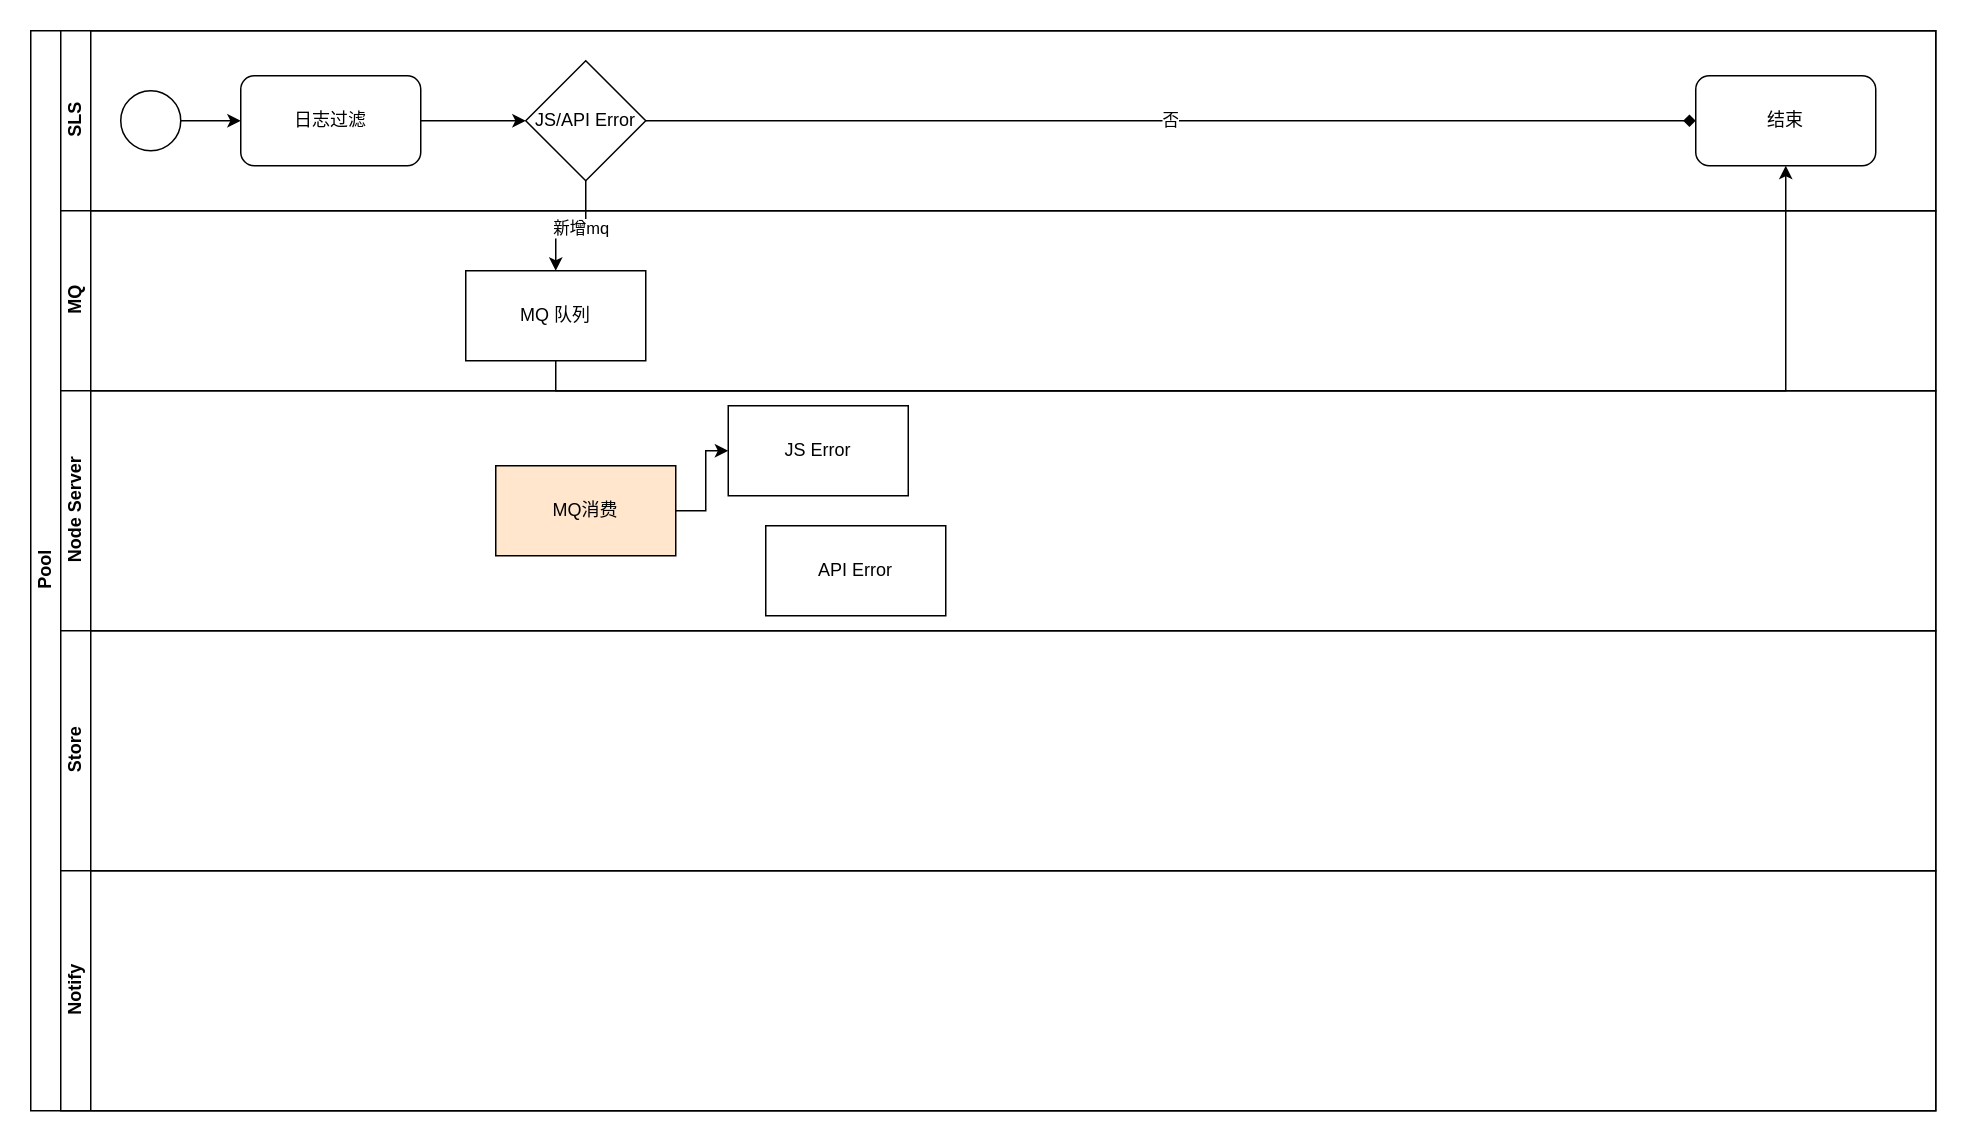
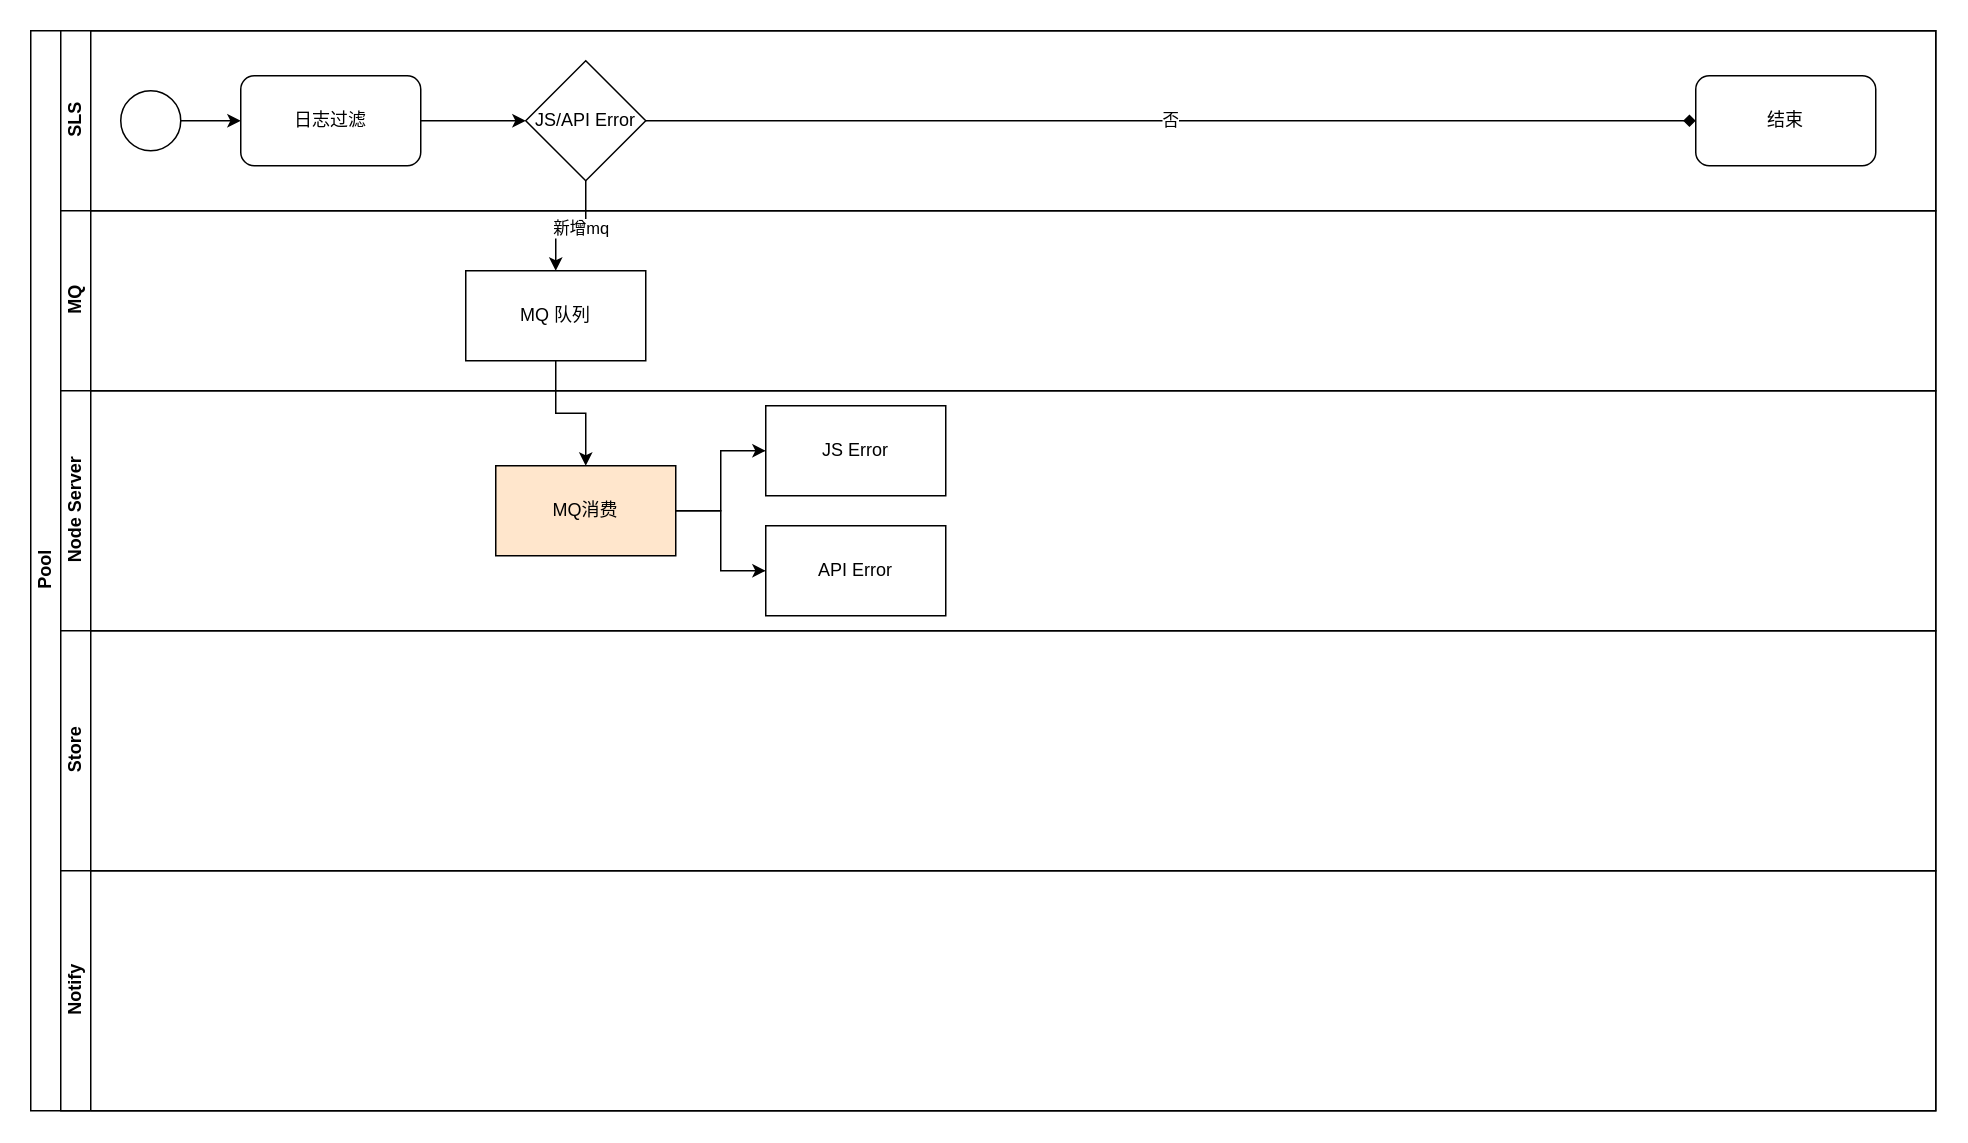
  <mxCell id="0" />
  <mxCell id="1" parent="0" />
  <mxCell id="2" value="Pool" style="swimlane;html=1;childLayout=stackLayout;resizeParent=1;resizeParentMax=0;horizontal=0;startSize=20;horizontalStack=0;" parent="1" vertex="1"><mxGeometry x="20" y="20" width="1270" height="720" as="geometry" /></mxCell>
  <mxCell id="3" style="edgeStyle=orthogonalEdgeStyle;rounded=0;orthogonalLoop=1;jettySize=auto;html=1;endArrow=classic;endFill=1;" parent="2" edge="1"><mxGeometry relative="1" as="geometry"><mxPoint x="300" y="200" as="sourcePoint" /></mxGeometry></mxCell>
  <mxCell id="4" value="SLS" style="swimlane;html=1;startSize=20;horizontal=0;" parent="2" vertex="1"><mxGeometry x="20" width="1250" height="120" as="geometry" /></mxCell>
  <mxCell id="5" value="" style="edgeStyle=orthogonalEdgeStyle;rounded=0;orthogonalLoop=1;jettySize=auto;html=1;" parent="4" source="6" edge="1"><mxGeometry relative="1" as="geometry"><mxPoint x="120" y="60" as="targetPoint" /></mxGeometry></mxCell>
  <mxCell id="6" value="" style="ellipse;whiteSpace=wrap;html=1;" parent="4" vertex="1"><mxGeometry x="40" y="40" width="40" height="40" as="geometry" /></mxCell>
  <mxCell id="7" value="" style="edgeStyle=orthogonalEdgeStyle;rounded=0;orthogonalLoop=1;jettySize=auto;html=1;endArrow=classic;endFill=1;" parent="4" edge="1"><mxGeometry relative="1" as="geometry"><mxPoint x="320" y="60" as="sourcePoint" /></mxGeometry></mxCell>
  <mxCell id="8" style="edgeStyle=orthogonalEdgeStyle;rounded=0;orthogonalLoop=1;jettySize=auto;html=1;exitX=1;exitY=0.5;exitDx=0;exitDy=0;entryX=0;entryY=0.5;entryDx=0;entryDy=0;" edge="1" parent="4" source="9" target="11"><mxGeometry relative="1" as="geometry" /></mxCell>
  <mxCell id="9" value="日志过滤" style="whiteSpace=wrap;html=1;rounded=1;" vertex="1" parent="4"><mxGeometry x="120" y="30" width="120" height="60" as="geometry" /></mxCell>
  <mxCell id="10" value="否" style="edgeStyle=orthogonalEdgeStyle;rounded=0;orthogonalLoop=1;jettySize=auto;html=1;exitX=1;exitY=0.5;exitDx=0;exitDy=0;endArrow=diamond;" edge="1" parent="4" source="11" target="12"><mxGeometry relative="1" as="geometry" /></mxCell>
  <mxCell id="11" value="JS/API Error" style="rhombus;whiteSpace=wrap;html=1;" vertex="1" parent="4"><mxGeometry x="310" y="20" width="80" height="80" as="geometry" /></mxCell>
  <mxCell id="12" value="结束" style="rounded=1;whiteSpace=wrap;html=1;" vertex="1" parent="4"><mxGeometry x="1090" y="30" width="120" height="60" as="geometry" /></mxCell>
  <mxCell id="13" value="MQ" style="swimlane;html=1;startSize=20;horizontal=0;" parent="2" vertex="1"><mxGeometry x="20" y="120" width="1250" height="120" as="geometry" /></mxCell>
  <mxCell id="14" value="" style="edgeStyle=orthogonalEdgeStyle;rounded=0;orthogonalLoop=1;jettySize=auto;html=1;endArrow=classic;endFill=1;" parent="13" edge="1"><mxGeometry relative="1" as="geometry"><mxPoint x="260" y="60" as="targetPoint" /></mxGeometry></mxCell>
  <mxCell id="15" value="MQ 队列" style="rounded=0;whiteSpace=wrap;html=1;" vertex="1" parent="13"><mxGeometry x="270" y="40" width="120" height="60" as="geometry" /></mxCell>
  <mxCell id="16" value="Node Server" style="swimlane;html=1;startSize=20;horizontal=0;" vertex="1" parent="2"><mxGeometry x="20" y="240" width="1250" height="160" as="geometry" /></mxCell>
  <mxCell id="17" style="edgeStyle=orthogonalEdgeStyle;rounded=0;orthogonalLoop=1;jettySize=auto;html=1;exitX=1;exitY=0.5;exitDx=0;exitDy=0;entryX=0;entryY=0.5;entryDx=0;entryDy=0;" edge="1" parent="16" source="19" target="20"><mxGeometry relative="1" as="geometry" /></mxCell>
+ <mxCell id="18" style="edgeStyle=orthogonalEdgeStyle;rounded=0;orthogonalLoop=1;jettySize=auto;html=1;exitX=1;exitY=0.5;exitDx=0;exitDy=0;entryX=0;entryY=0.5;entryDx=0;entryDy=0;" edge="1" parent="16" source="19" target="21"><mxGeometry relative="1" as="geometry" /></mxCell>
  <mxCell id="19" value="MQ消费" style="rounded=0;whiteSpace=wrap;html=1;fillColor=#ffe6cc;" vertex="1" parent="16"><mxGeometry x="290" y="50" width="120" height="60" as="geometry" /></mxCell>
- <mxCell id="20" value="JS Error" style="rounded=0;whiteSpace=wrap;html=1;" vertex="1" parent="16"><mxGeometry x="445" y="10" width="120" height="60" as="geometry" /></mxCell>
+ <mxCell id="20" value="JS Error" style="rounded=0;whiteSpace=wrap;html=1;" vertex="1" parent="16"><mxGeometry x="470" y="10" width="120" height="60" as="geometry" /></mxCell>
  <mxCell id="21" value="API Error" style="rounded=0;whiteSpace=wrap;html=1;" vertex="1" parent="16"><mxGeometry x="470" y="90" width="120" height="60" as="geometry" /></mxCell>
  <mxCell id="22" value="Store" style="swimlane;html=1;startSize=20;horizontal=0;" vertex="1" parent="2"><mxGeometry x="20" y="400" width="1250" height="160" as="geometry" /></mxCell>
  <mxCell id="23" value="Notify" style="swimlane;html=1;startSize=20;horizontal=0;" vertex="1" parent="2"><mxGeometry x="20" y="560" width="1250" height="160" as="geometry" /></mxCell>
  <mxCell id="24" style="edgeStyle=orthogonalEdgeStyle;rounded=0;orthogonalLoop=1;jettySize=auto;html=1;exitX=0.5;exitY=1;exitDx=0;exitDy=0;entryX=0.5;entryY=0;entryDx=0;entryDy=0;" edge="1" parent="2" source="11" target="15"><mxGeometry relative="1" as="geometry" /></mxCell>
  <mxCell id="25" value="新增mq" style="edgeLabel;html=1;align=center;verticalAlign=middle;resizable=0;points=[];" vertex="1" connectable="0" parent="24"><mxGeometry x="-0.16" y="1" relative="1" as="geometry"><mxPoint as="offset" /></mxGeometry></mxCell>
- <mxCell id="26" style="edgeStyle=orthogonalEdgeStyle;rounded=0;orthogonalLoop=1;jettySize=auto;html=1;exitX=0.5;exitY=1;exitDx=0;exitDy=0;" edge="1" parent="2" source="15" target="12"><mxGeometry relative="1" as="geometry" /></mxCell>
+ <mxCell id="26" style="edgeStyle=orthogonalEdgeStyle;rounded=0;orthogonalLoop=1;jettySize=auto;html=1;exitX=0.5;exitY=1;exitDx=0;exitDy=0;entryX=0.5;entryY=0;entryDx=0;entryDy=0;" edge="1" parent="2" source="15" target="19"><mxGeometry relative="1" as="geometry" /></mxCell>
